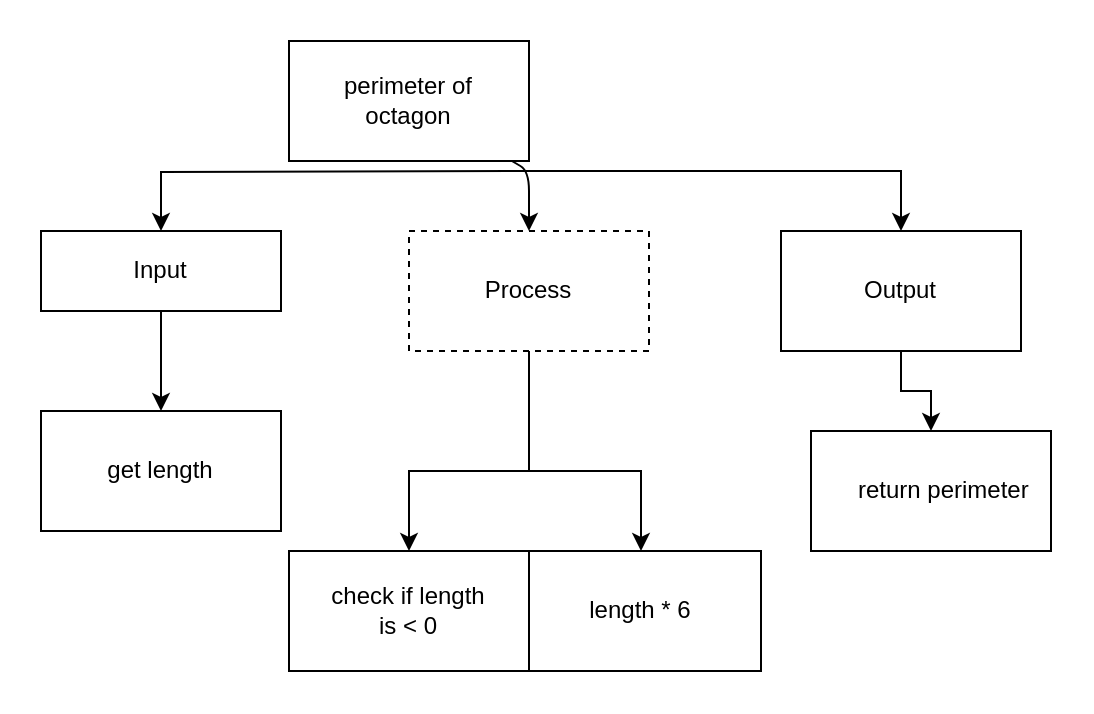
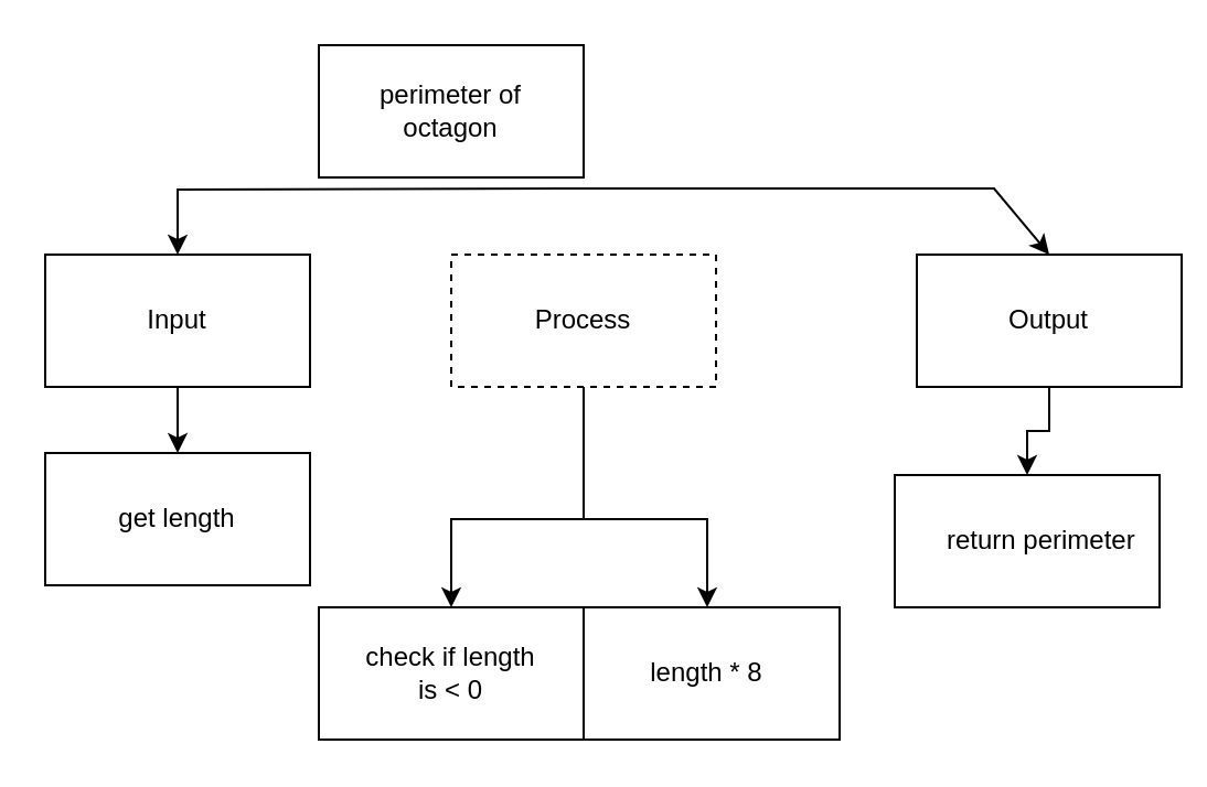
  <mxCell id="0" />
  <mxCell id="1" parent="0" />
- <mxCell id="2" style="edgeStyle=none;html=1;entryX=0.5;entryY=0;entryDx=0;entryDy=0;" parent="1" source="3" target="6" edge="1"><mxGeometry relative="1" as="geometry"><mxPoint x="264" y="115" as="targetPoint" /><Array as="points"><mxPoint x="264" y="85" /></Array></mxGeometry></mxCell>
  <mxCell id="3" value="perimeter of &lt;br&gt;octagon" style="rounded=0;whiteSpace=wrap;html=1;" parent="1" vertex="1"><mxGeometry x="144" y="20" width="120" height="60" as="geometry" /></mxCell>
  <mxCell id="4" style="edgeStyle=none;html=1;entryX=0.5;entryY=0;entryDx=0;entryDy=0;rounded=0;" parent="1" source="6" target="14" edge="1"><mxGeometry relative="1" as="geometry"><Array as="points"><mxPoint x="264" y="235" /><mxPoint x="320" y="235" /></Array></mxGeometry></mxCell>
  <mxCell id="5" style="edgeStyle=none;html=1;entryX=0.5;entryY=0;entryDx=0;entryDy=0;rounded=0;" edge="1" parent="1" source="6" target="16"><mxGeometry relative="1" as="geometry"><Array as="points"><mxPoint x="264" y="235" /><mxPoint x="204" y="235" /></Array></mxGeometry></mxCell>
  <mxCell id="6" value="Process" style="rounded=0;whiteSpace=wrap;html=1;dashed=1;" parent="1" vertex="1"><mxGeometry x="204" y="115" width="120" height="60" as="geometry" /></mxCell>
  <mxCell id="7" style="edgeStyle=orthogonalEdgeStyle;rounded=0;html=1;" parent="1" source="8" target="15" edge="1"><mxGeometry relative="1" as="geometry" /></mxCell>
- <mxCell id="8" value="Output" style="rounded=0;whiteSpace=wrap;html=1;" parent="1" vertex="1"><mxGeometry x="390" y="115" width="120" height="60" as="geometry" /></mxCell>
+ <mxCell id="8" value="Output" style="rounded=0;whiteSpace=wrap;html=1;" parent="1" vertex="1"><mxGeometry x="415" y="115" width="120" height="60" as="geometry" /></mxCell>
  <mxCell id="9" style="edgeStyle=orthogonalEdgeStyle;rounded=0;html=1;entryX=0.5;entryY=0;entryDx=0;entryDy=0;" parent="1" source="10" target="13" edge="1"><mxGeometry relative="1" as="geometry" /></mxCell>
- <mxCell id="10" value="Input" style="rounded=0;whiteSpace=wrap;html=1;" parent="1" vertex="1"><mxGeometry x="20" y="115" width="120" height="40" as="geometry" /></mxCell>
+ <mxCell id="10" value="Input" style="rounded=0;whiteSpace=wrap;html=1;" parent="1" vertex="1"><mxGeometry x="20" y="115" width="120" height="60" as="geometry" /></mxCell>
  <mxCell id="11" style="edgeStyle=orthogonalEdgeStyle;html=1;entryX=0.5;entryY=0;entryDx=0;entryDy=0;rounded=0;" parent="1" target="10" edge="1"><mxGeometry relative="1" as="geometry"><mxPoint x="94" y="125" as="targetPoint" /><mxPoint x="264" y="85" as="sourcePoint" /></mxGeometry></mxCell>
  <mxCell id="12" style="edgeStyle=none;html=1;entryX=0.5;entryY=0;entryDx=0;entryDy=0;rounded=0;" parent="1" target="8" edge="1"><mxGeometry relative="1" as="geometry"><mxPoint x="450" y="105" as="targetPoint" /><mxPoint x="260" y="85" as="sourcePoint" /><Array as="points"><mxPoint x="450" y="85" /></Array></mxGeometry></mxCell>
  <mxCell id="13" value="get length" style="rounded=0;whiteSpace=wrap;html=1;" parent="1" vertex="1"><mxGeometry x="20" y="205" width="120" height="60" as="geometry" /></mxCell>
- <mxCell id="14" value="length * 6" style="rounded=0;whiteSpace=wrap;html=1;" parent="1" vertex="1"><mxGeometry x="260" y="275" width="120" height="60" as="geometry" /></mxCell>
+ <mxCell id="14" value="length * 8" style="rounded=0;whiteSpace=wrap;html=1;" parent="1" vertex="1"><mxGeometry x="260" y="275" width="120" height="60" as="geometry" /></mxCell>
  <mxCell id="15" value="&lt;div&gt;&amp;nbsp; &amp;nbsp; return perimeter&lt;/div&gt;" style="rounded=0;whiteSpace=wrap;html=1;" parent="1" vertex="1"><mxGeometry x="405" y="215" width="120" height="60" as="geometry" /></mxCell>
  <mxCell id="16" value="check if length &lt;br&gt;is &amp;lt; 0" style="rounded=0;whiteSpace=wrap;html=1;" vertex="1" parent="1"><mxGeometry x="144" y="275" width="120" height="60" as="geometry" /></mxCell>
